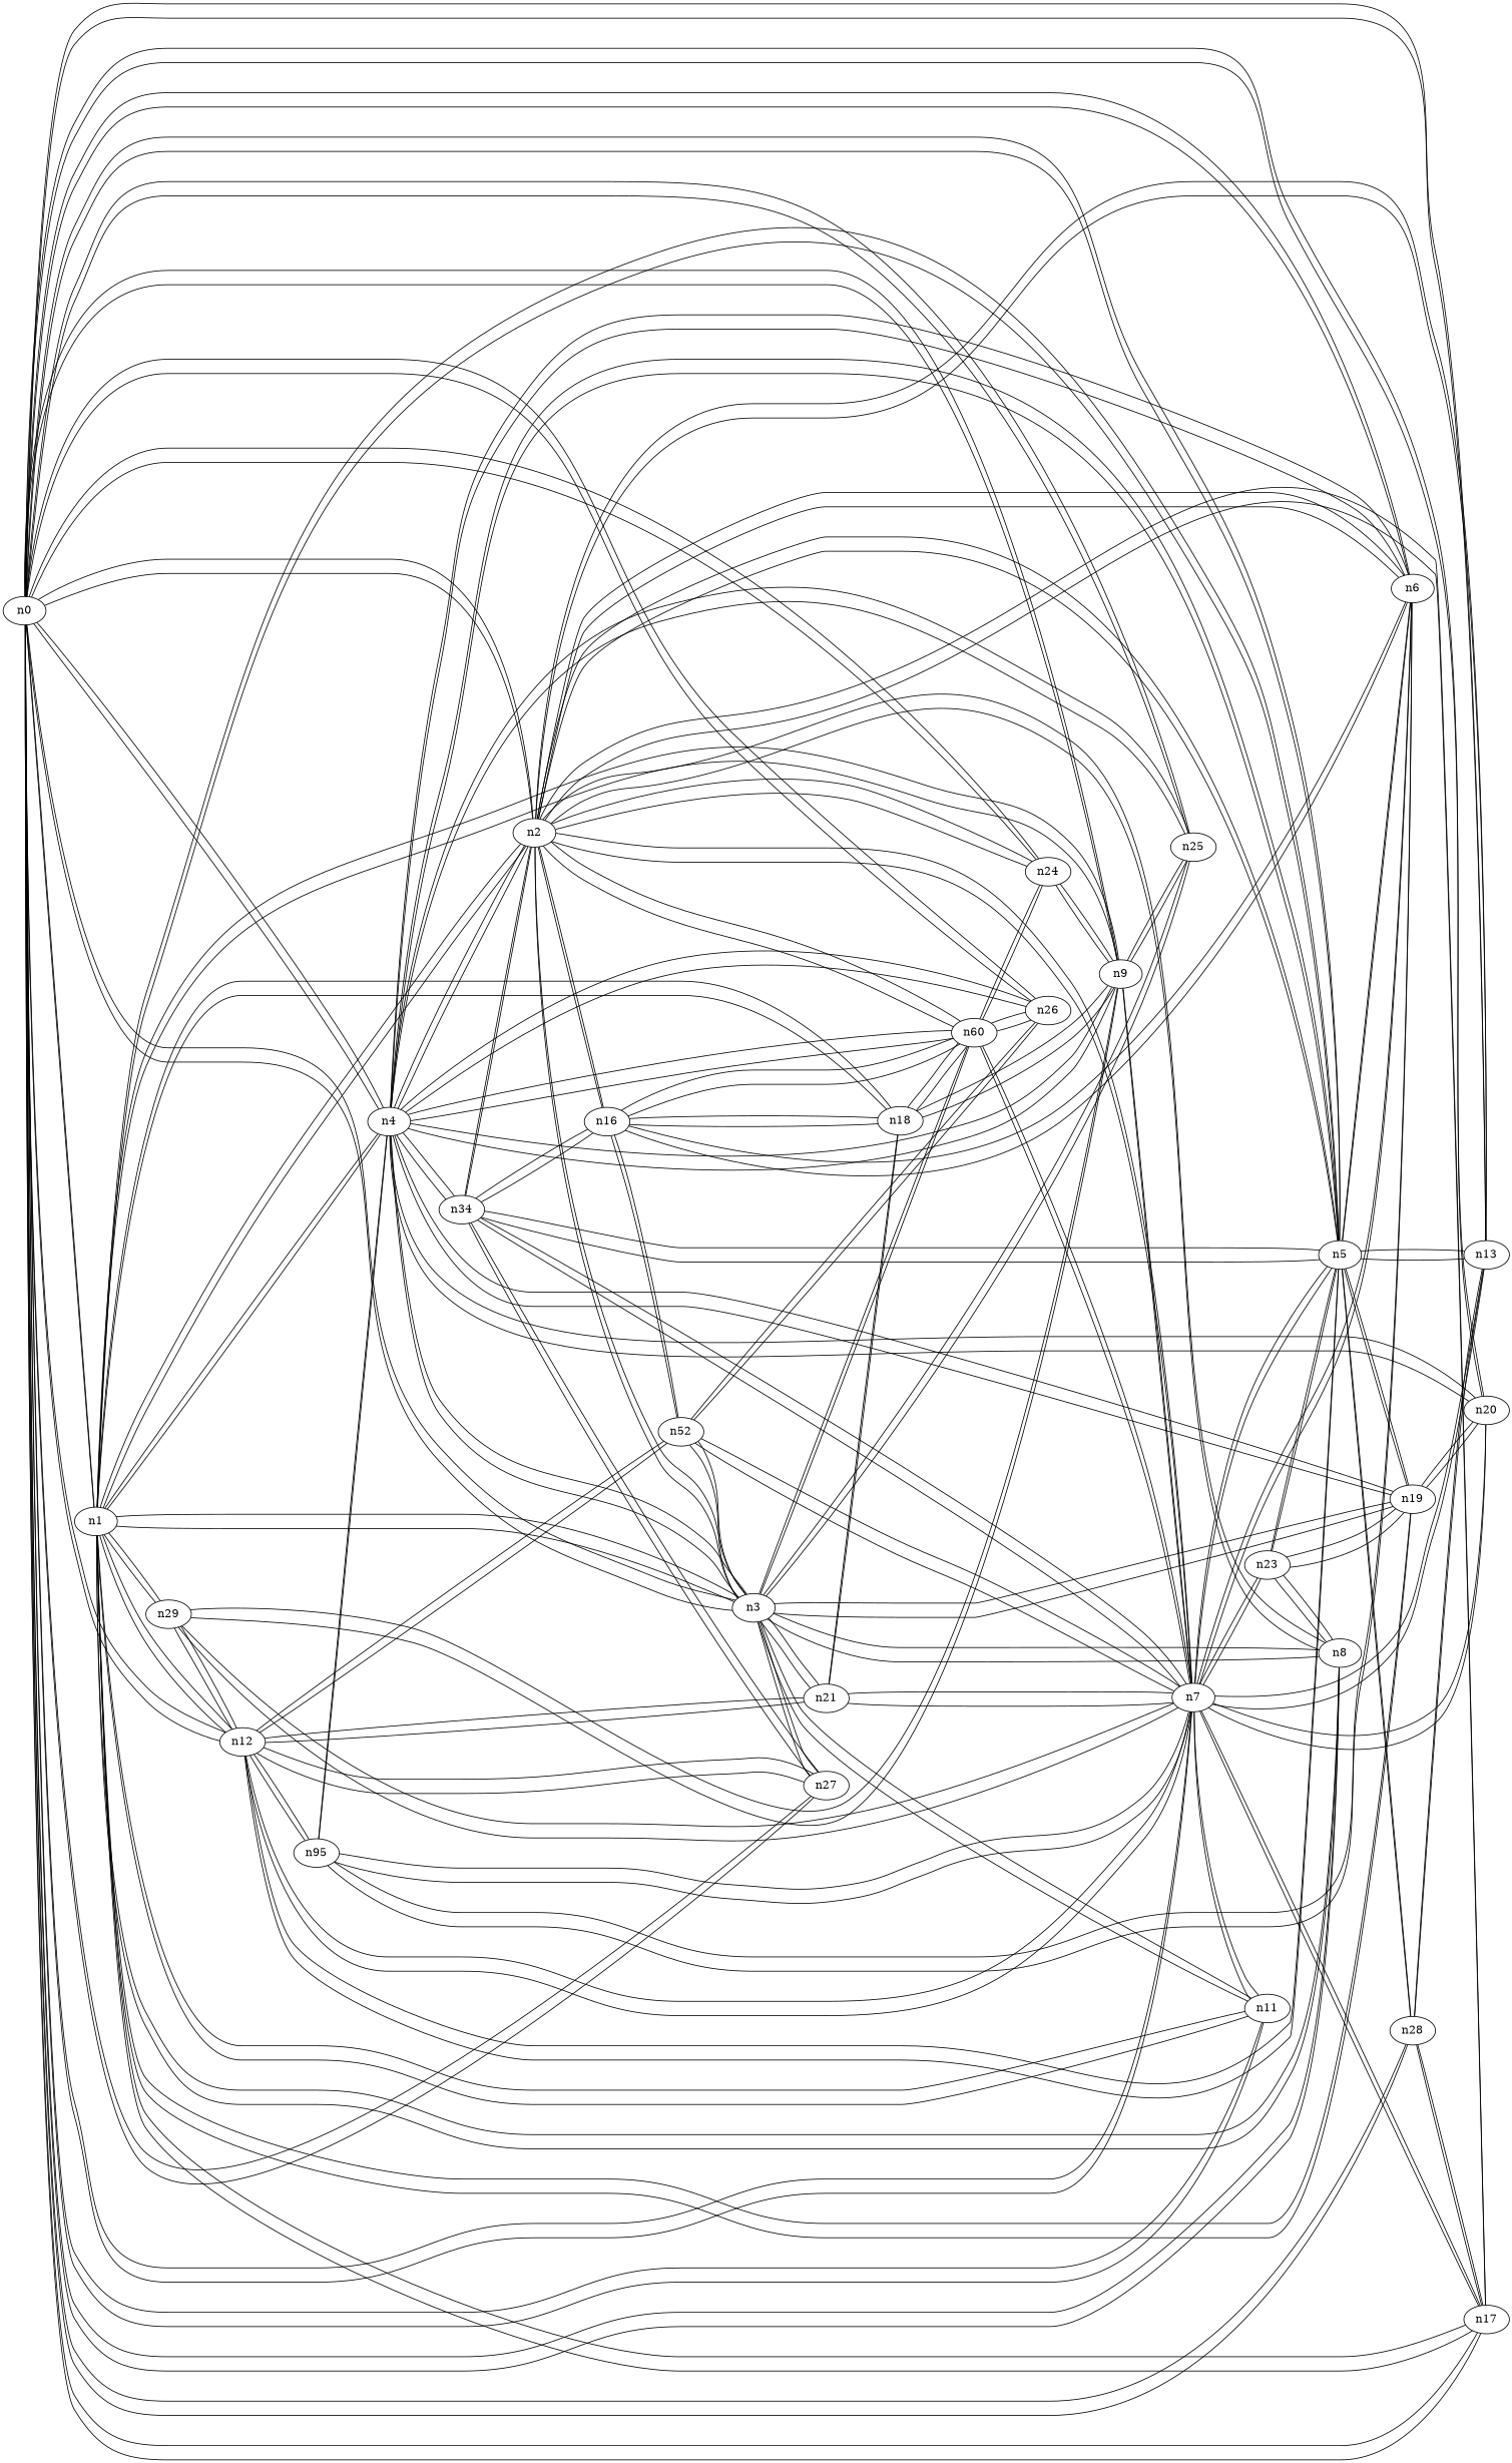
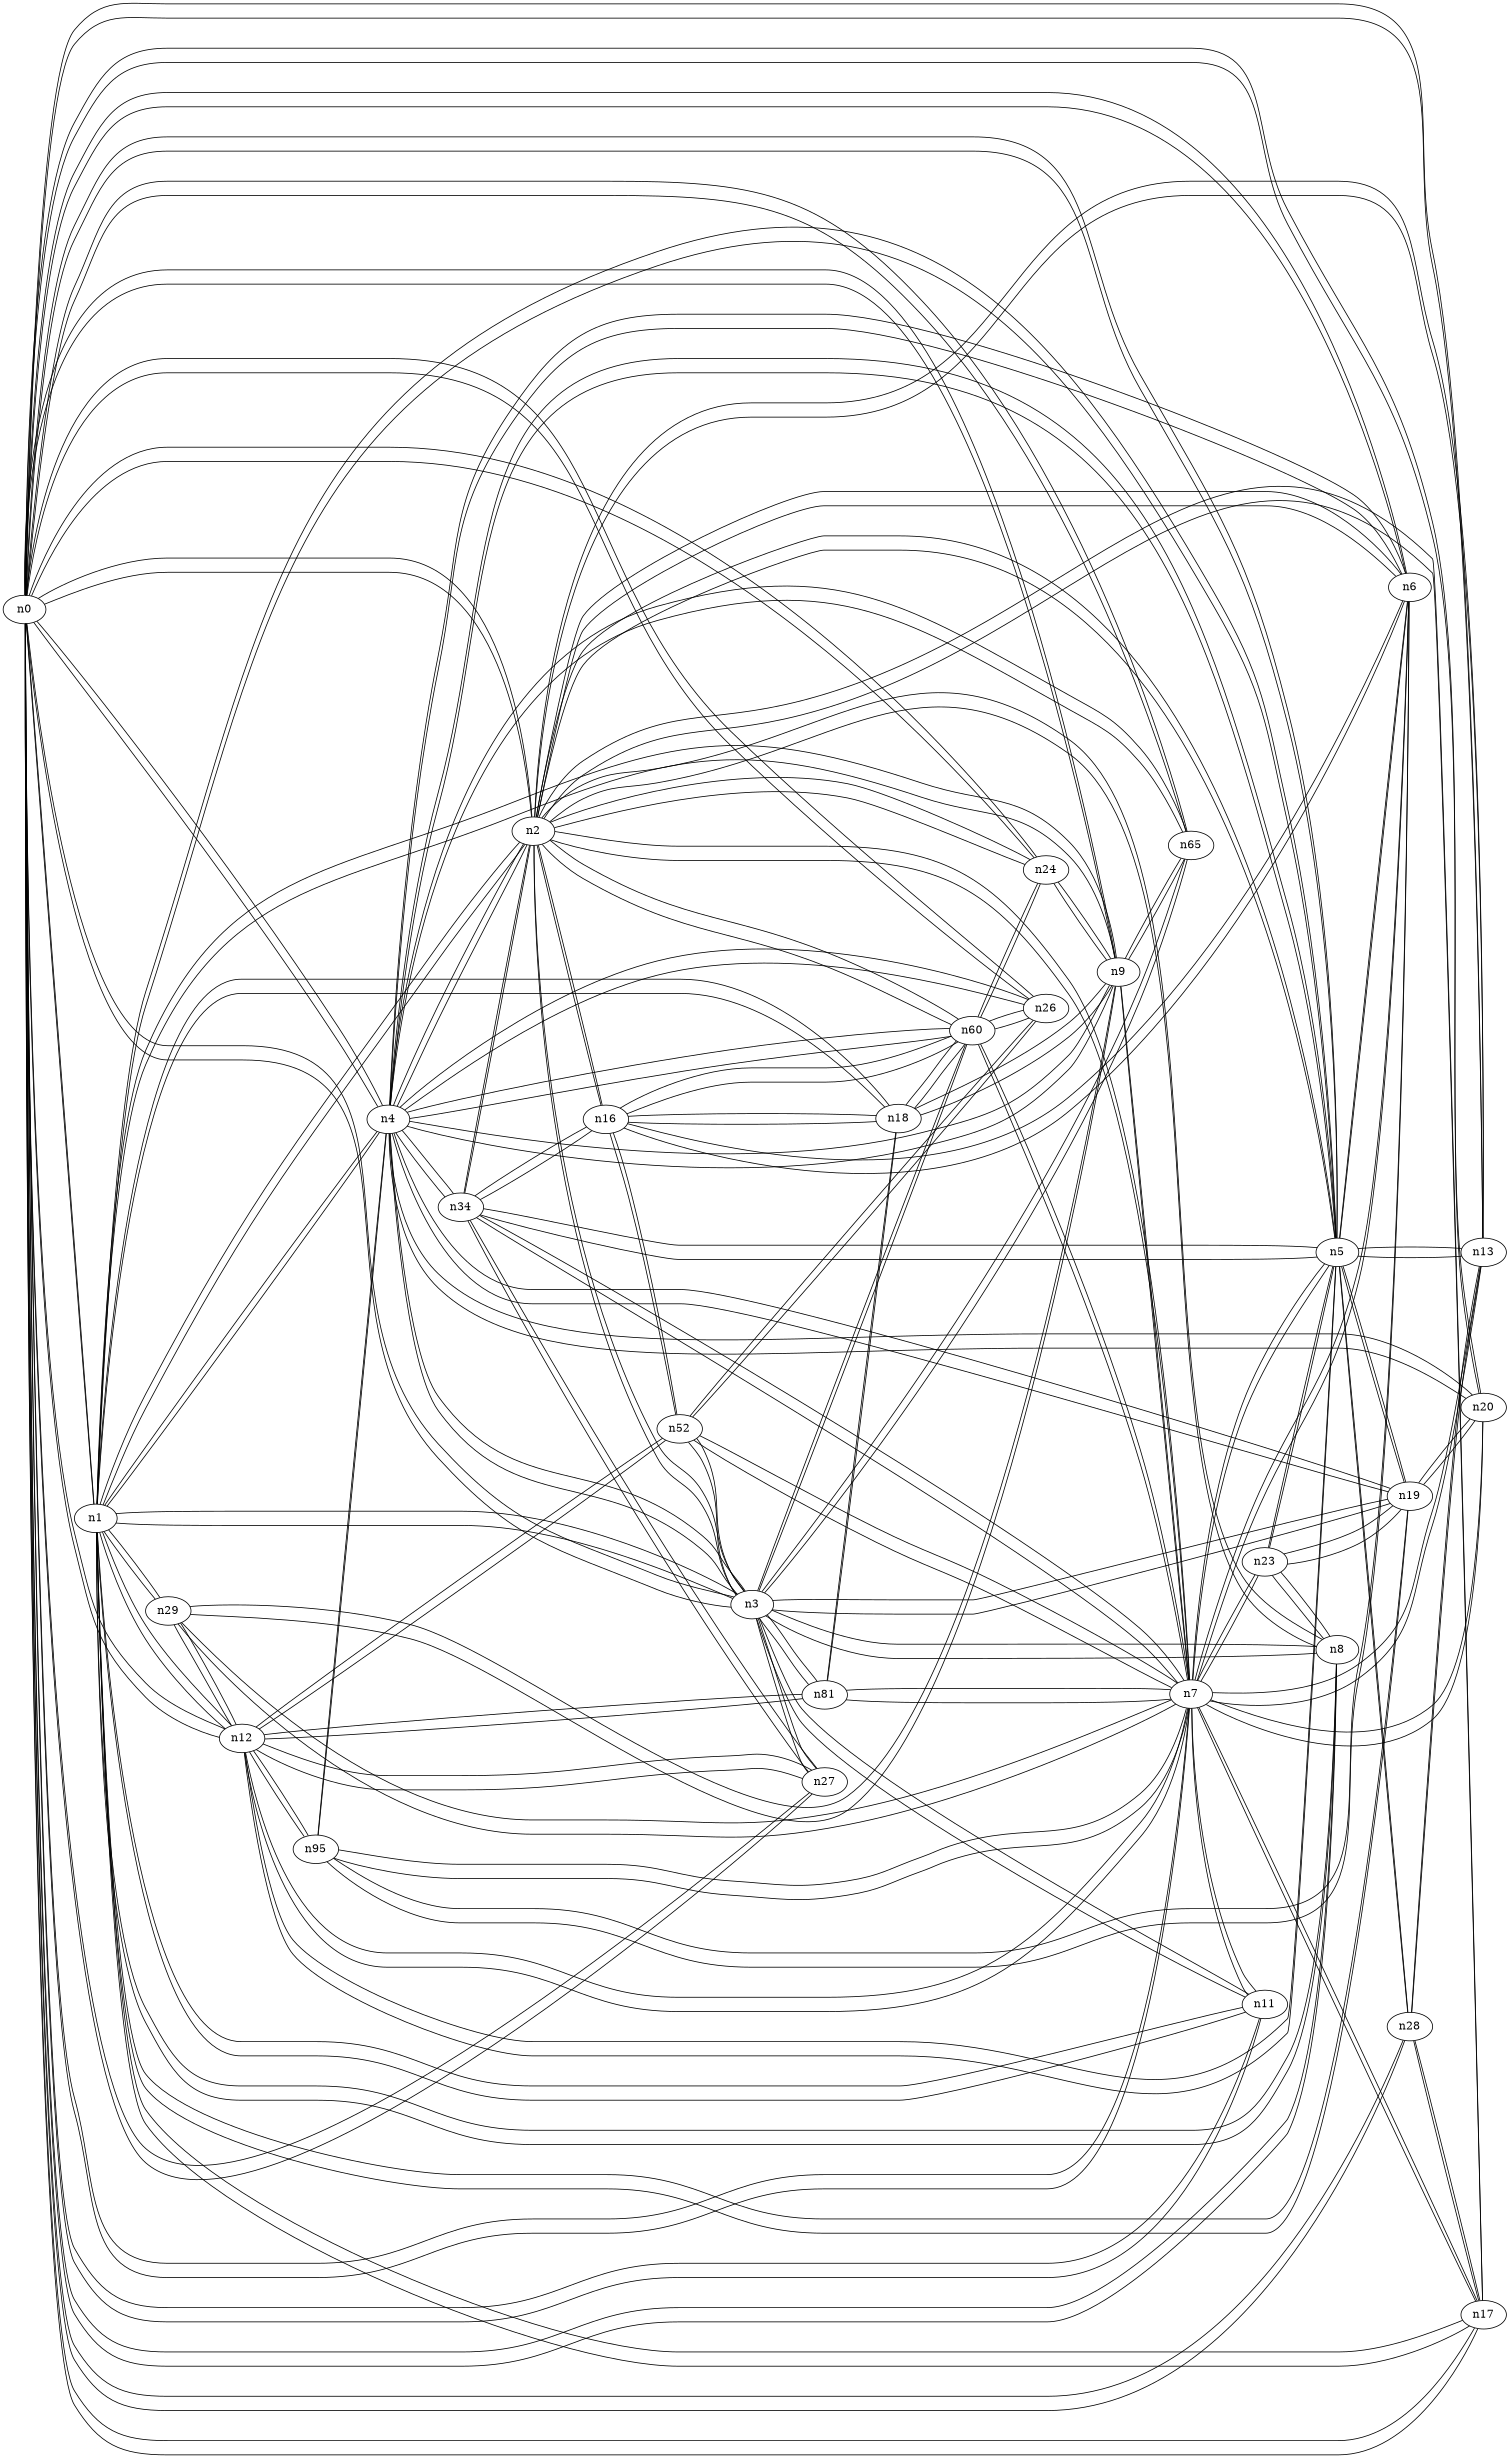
  graph {
    rankdir=LR
    n0
    n1
    n2
    n3
    n4
    n5
    n6
    n7
    n8
    n9
    n11
    n12
    n13
    n17
    n20
    n24
-   n25
+   n25 [label=n65]
    n26
    n27
    n28
    n18
    n19
    n29
    n10 [label=n60]
    n14 [label=n34]
    n16
-   n21
+   n21 [label=n81]
    n22 [label=n52]
    n15 [label=n95]
    n23
    n0 -- n1
    n0 -- n2
    n0 -- n3
    n0 -- n4
    n0 -- n5
    n0 -- n6
    n0 -- n7
    n0 -- n8
    n0 -- n9
    n0 -- n11
    n0 -- n12
    n0 -- n13
    n0 -- n17
    n0 -- n20
    n0 -- n24
    n0 -- n25
    n0 -- n26
    n0 -- n27
    n0 -- n28
    n1 -- n0
    n1 -- n2
    n1 -- n3
    n1 -- n4
    n1 -- n5
    n1 -- n8
    n1 -- n9
    n1 -- n11
    n1 -- n12
    n1 -- n17
    n1 -- n18
    n1 -- n19
    n1 -- n29
    n2 -- n0
    n2 -- n1
    n2 -- n3
    n2 -- n4
    n2 -- n5
    n2 -- n6
    n2 -- n7
    n2 -- n8
    n2 -- n13
    n2 -- n17
    n2 -- n24
    n2 -- n10
    n2 -- n14
    n2 -- n16
    n3 -- n0
    n3 -- n1
    n3 -- n2
    n3 -- n4
    n3 -- n8
    n3 -- n11
    n3 -- n25
    n3 -- n27
    n3 -- n19
    n3 -- n10
    n3 -- n21
    n3 -- n22
    n4 -- n0
    n4 -- n1
    n4 -- n2
    n4 -- n3
    n4 -- n5
    n4 -- n6
    n4 -- n9
    n4 -- n20
    n4 -- n25
    n4 -- n26
    n4 -- n19
    n4 -- n10
    n4 -- n14
    n4 -- n15
    n5 -- n0
    n5 -- n1
    n5 -- n2
    n5 -- n4
    n5 -- n6
    n5 -- n7
    n5 -- n12
    n5 -- n13
    n5 -- n28
    n5 -- n19
    n5 -- n14
    n5 -- n23
    n6 -- n0
    n6 -- n2
    n6 -- n4
    n6 -- n5
    n6 -- n7
    n6 -- n16
    n6 -- n15
    n7 -- n0
    n7 -- n2
    n7 -- n5
    n7 -- n6
    n7 -- n9
    n7 -- n11
    n7 -- n12
    n7 -- n13
    n7 -- n17
    n7 -- n20
    n7 -- n29
    n7 -- n10
    n7 -- n14
    n7 -- n21
    n7 -- n22
    n7 -- n15
    n7 -- n23
    n8 -- n0
    n8 -- n1
    n8 -- n2
    n8 -- n3
    n8 -- n23
    n9 -- n0
    n9 -- n1
    n9 -- n4
    n9 -- n7
    n9 -- n24
    n9 -- n25
    n9 -- n18
    n9 -- n29
    n11 -- n0
    n11 -- n1
    n11 -- n3
    n11 -- n7
    n12 -- n0
    n12 -- n1
    n12 -- n5
    n12 -- n7
    n12 -- n27
    n12 -- n29
    n12 -- n21
    n12 -- n22
    n12 -- n15
    n13 -- n0
    n13 -- n2
    n13 -- n5
    n13 -- n7
    n13 -- n28
    n17 -- n0
    n17 -- n1
    n17 -- n2
    n17 -- n7
    n17 -- n28
    n20 -- n0
    n20 -- n4
    n20 -- n7
    n20 -- n19
    n24 -- n0
    n24 -- n2
    n24 -- n9
    n24 -- n10
    n25 -- n0
    n25 -- n3
    n25 -- n4
    n25 -- n9
    n26 -- n0
    n26 -- n4
    n26 -- n10
    n26 -- n22
    n27 -- n0
    n27 -- n3
    n27 -- n12
    n27 -- n14
    n28 -- n0
    n28 -- n5
    n28 -- n13
    n28 -- n17
    n18 -- n1
    n18 -- n9
    n18 -- n10
    n18 -- n16
    n18 -- n21
    n19 -- n1
    n19 -- n3
    n19 -- n4
    n19 -- n5
    n19 -- n20
    n19 -- n23
    n29 -- n1
    n29 -- n7
    n29 -- n9
    n29 -- n12
    n10 -- n2
    n10 -- n3
    n10 -- n4
    n10 -- n7
    n10 -- n24
    n10 -- n26
    n10 -- n18
    n10 -- n16
    n14 -- n2
    n14 -- n4
    n14 -- n5
    n14 -- n7
    n14 -- n27
    n14 -- n16
    n16 -- n2
    n16 -- n6
    n16 -- n18
    n16 -- n10
    n16 -- n14
    n16 -- n22
    n21 -- n3
    n21 -- n7
    n21 -- n12
    n21 -- n18
    n22 -- n3
    n22 -- n7
    n22 -- n12
    n22 -- n26
    n22 -- n16
    n15 -- n4
    n15 -- n6
    n15 -- n7
    n15 -- n12
    n23 -- n5
    n23 -- n7
    n23 -- n8
    n23 -- n19
  }
